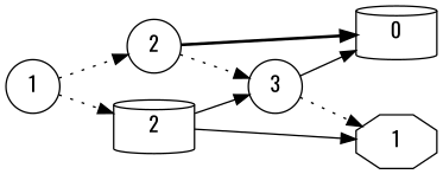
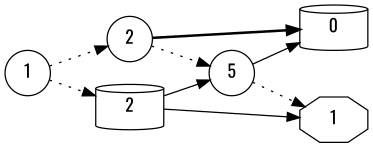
  digraph {
    rankdir=LR
    fontname=Oswald
    node [shape=circle fontname=Oswald]
    edge [style=dotted fontname=Oswald]
    n1 [label=0 shape=cylinder]
    n2 [label=1 shape=octagon]
-   n3 [label=3]
+   n3 [label=5]
    n4 [label=2]
    n5 [label=2 shape=cylinder]
    n6 [label=1]
    n3 -> n1 [style=solid]
    n3 -> n2
    n4 -> n1 [style=bold]
    n4 -> n3
    n5 -> n2 [style=solid]
    n5 -> n3 [style=solid]
    n6 -> n4
    n6 -> n5
  }
